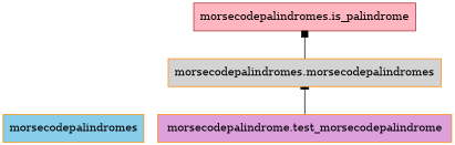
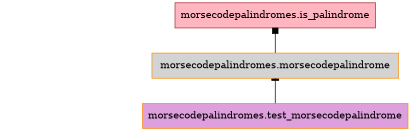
  digraph {
    rankdir=BT
    node [color=darkorange shape=box style="solid,filled"]
    edge [arrowtail=none]
-   n1 [fillcolor=skyblue label=morsecodepalindromes]
    n2 [color=brown fillcolor=lightpink label="morsecodepalindromes.is_palindrome"]
-   n3 [fillcolor=lightgrey label="morsecodepalindromes.morsecodepalindromes"]
-   n4 [fillcolor=plum label="morsecodepalindrome.test_morsecodepalindrome"]
+   n3 [fillcolor=lightgrey label="morsecodepalindromes.morsecodepalindrome"]
+   n4 [fillcolor=plum label="morsecodepalindromes.test_morsecodepalindrome"]
    n3 -> n2 [arrowhead=box]
    n4 -> n3 [arrowhead=tee]
  }
